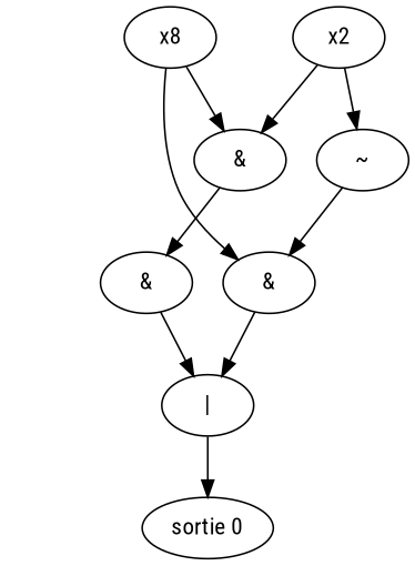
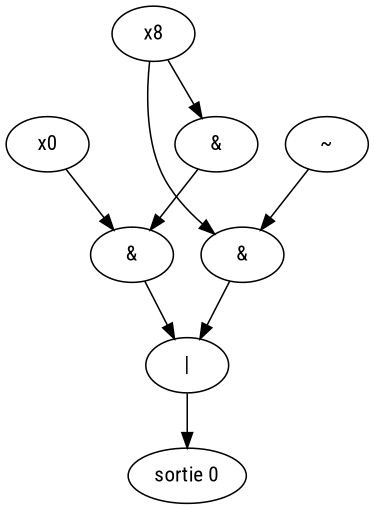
  digraph {
    fontname="Roboto Condensed"
    node [fontname="Roboto Condensed"]
    edge [fontname="Roboto Condensed"]
    n1 [label="sortie 0"]
    n2 [label="|"]
    n3 [label="&"]
+   n4 [label=x0]
    n5 [label="&"]
    n6 [label=x8]
    n7 [label="&"]
-   n8 [label=x2]
    n9 [label="~"]
    n2 -> n1
    n3 -> n2
+   n4 -> n3
    n5 -> n3
    n6 -> n5
    n6 -> n7
    n7 -> n2
-   n8 -> n5
-   n8 -> n9
    n9 -> n7
  }
